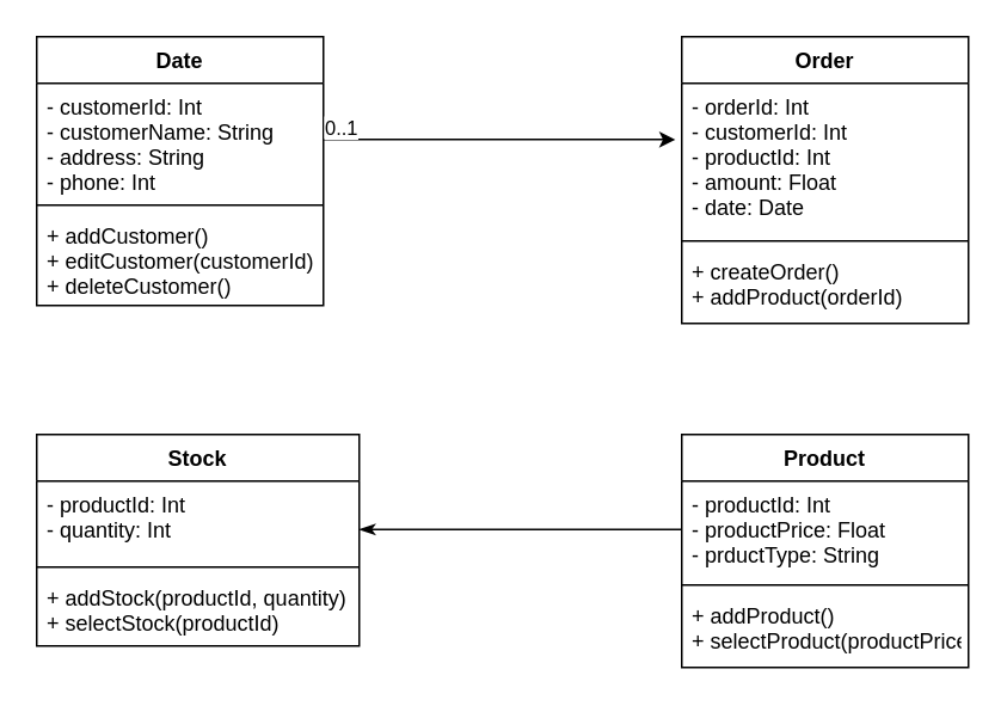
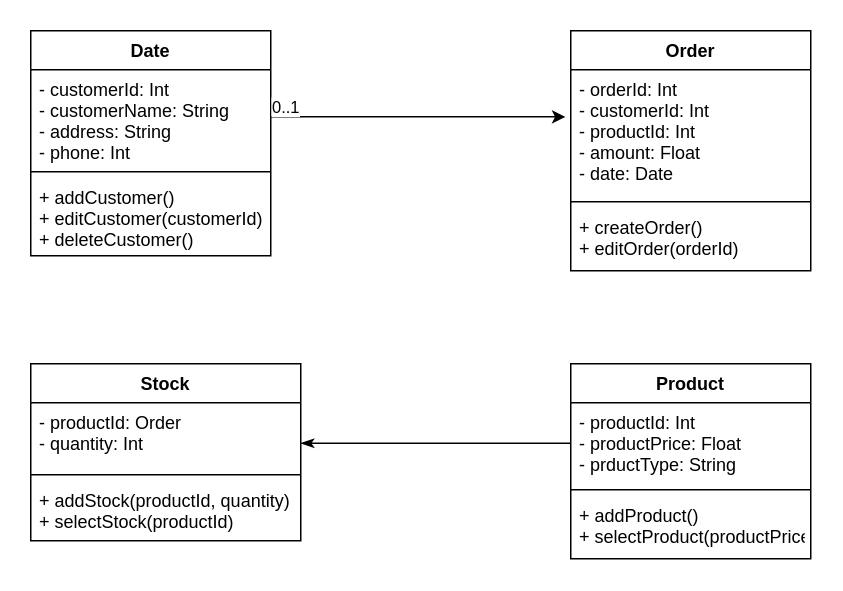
  <mxCell id="0" />
  <mxCell id="1" parent="0" />
  <mxCell id="2" value="Date" style="swimlane;fontStyle=1;align=center;verticalAlign=top;childLayout=stackLayout;horizontal=1;startSize=26;horizontalStack=0;resizeParent=1;resizeParentMax=0;resizeLast=0;collapsible=1;marginBottom=0;" vertex="1" parent="1"><mxGeometry x="20" y="20" width="160" height="150" as="geometry" /></mxCell>
  <mxCell id="3" value="- customerId: Int&#10;- customerName: String&#10;- address: String&#10;- phone: Int" style="text;strokeColor=none;fillColor=none;align=left;verticalAlign=top;spacingLeft=4;spacingRight=4;overflow=hidden;rotatable=0;points=[[0,0.5],[1,0.5]];portConstraint=eastwest;" vertex="1" parent="2"><mxGeometry y="26" width="160" height="64" as="geometry" /></mxCell>
  <mxCell id="4" value="" style="line;strokeWidth=1;fillColor=none;align=left;verticalAlign=middle;spacingTop=-1;spacingLeft=3;spacingRight=3;rotatable=0;labelPosition=right;points=[];portConstraint=eastwest;" vertex="1" parent="2"><mxGeometry y="90" width="160" height="8" as="geometry" /></mxCell>
  <mxCell id="5" value="+ addCustomer()&#10;+ editCustomer(customerId)&#10;+ deleteCustomer()" style="text;strokeColor=none;fillColor=none;align=left;verticalAlign=top;spacingLeft=4;spacingRight=4;overflow=hidden;rotatable=0;points=[[0,0.5],[1,0.5]];portConstraint=eastwest;" vertex="1" parent="2"><mxGeometry y="98" width="160" height="52" as="geometry" /></mxCell>
  <mxCell id="6" value="Order" style="swimlane;fontStyle=1;align=center;verticalAlign=top;childLayout=stackLayout;horizontal=1;startSize=26;horizontalStack=0;resizeParent=1;resizeParentMax=0;resizeLast=0;collapsible=1;marginBottom=0;" vertex="1" parent="1"><mxGeometry x="380" y="20" width="160" height="160" as="geometry" /></mxCell>
  <mxCell id="7" value="- orderId: Int&#10;- customerId: Int&#10;- productId: Int&#10;- amount: Float&#10;- date: Date" style="text;strokeColor=none;fillColor=none;align=left;verticalAlign=top;spacingLeft=4;spacingRight=4;overflow=hidden;rotatable=0;points=[[0,0.5],[1,0.5]];portConstraint=eastwest;" vertex="1" parent="6"><mxGeometry y="26" width="160" height="84" as="geometry" /></mxCell>
  <mxCell id="8" value="" style="line;strokeWidth=1;fillColor=none;align=left;verticalAlign=middle;spacingTop=-1;spacingLeft=3;spacingRight=3;rotatable=0;labelPosition=right;points=[];portConstraint=eastwest;" vertex="1" parent="6"><mxGeometry y="110" width="160" height="8" as="geometry" /></mxCell>
- <mxCell id="9" value="+ createOrder()&#10;+ addProduct(orderId)" style="text;strokeColor=none;fillColor=none;align=left;verticalAlign=top;spacingLeft=4;spacingRight=4;overflow=hidden;rotatable=0;points=[[0,0.5],[1,0.5]];portConstraint=eastwest;" vertex="1" parent="6"><mxGeometry y="118" width="160" height="42" as="geometry" /></mxCell>
+ <mxCell id="9" value="+ createOrder()&#10;+ editOrder(orderId)" style="text;strokeColor=none;fillColor=none;align=left;verticalAlign=top;spacingLeft=4;spacingRight=4;overflow=hidden;rotatable=0;points=[[0,0.5],[1,0.5]];portConstraint=eastwest;" vertex="1" parent="6"><mxGeometry y="118" width="160" height="42" as="geometry" /></mxCell>
  <mxCell id="10" style="edgeStyle=orthogonalEdgeStyle;rounded=0;orthogonalLoop=1;jettySize=auto;html=1;entryX=-0.022;entryY=0.374;entryDx=0;entryDy=0;entryPerimeter=0;" edge="1" parent="1" source="3" target="7"><mxGeometry relative="1" as="geometry"><Array as="points"><mxPoint x="280" y="78" /></Array></mxGeometry></mxCell>
  <mxCell id="11" value="0..1" style="edgeLabel;html=1;align=center;verticalAlign=middle;resizable=0;points=[];" vertex="1" connectable="0" parent="10"><mxGeometry x="0.021" y="73" relative="1" as="geometry"><mxPoint x="-90.41" y="65.6" as="offset" /></mxGeometry></mxCell>
  <mxCell id="12" value="Stock" style="swimlane;fontStyle=1;align=center;verticalAlign=top;childLayout=stackLayout;horizontal=1;startSize=26;horizontalStack=0;resizeParent=1;resizeParentMax=0;resizeLast=0;collapsible=1;marginBottom=0;" vertex="1" parent="1"><mxGeometry x="20" y="242" width="180" height="118" as="geometry" /></mxCell>
- <mxCell id="13" value="- productId: Int&#10;- quantity: Int" style="text;strokeColor=none;fillColor=none;align=left;verticalAlign=top;spacingLeft=4;spacingRight=4;overflow=hidden;rotatable=0;points=[[0,0.5],[1,0.5]];portConstraint=eastwest;" vertex="1" parent="12"><mxGeometry y="26" width="180" height="44" as="geometry" /></mxCell>
+ <mxCell id="13" value="- productId: Order&#10;- quantity: Int" style="text;strokeColor=none;fillColor=none;align=left;verticalAlign=top;spacingLeft=4;spacingRight=4;overflow=hidden;rotatable=0;points=[[0,0.5],[1,0.5]];portConstraint=eastwest;" vertex="1" parent="12"><mxGeometry y="26" width="180" height="44" as="geometry" /></mxCell>
  <mxCell id="14" value="" style="line;strokeWidth=1;fillColor=none;align=left;verticalAlign=middle;spacingTop=-1;spacingLeft=3;spacingRight=3;rotatable=0;labelPosition=right;points=[];portConstraint=eastwest;" vertex="1" parent="12"><mxGeometry y="70" width="180" height="8" as="geometry" /></mxCell>
  <mxCell id="15" value="+ addStock(productId, quantity)&#10;+ selectStock(productId)" style="text;strokeColor=none;fillColor=none;align=left;verticalAlign=top;spacingLeft=4;spacingRight=4;overflow=hidden;rotatable=0;points=[[0,0.5],[1,0.5]];portConstraint=eastwest;" vertex="1" parent="12"><mxGeometry y="78" width="180" height="40" as="geometry" /></mxCell>
  <mxCell id="16" value="Product" style="swimlane;fontStyle=1;align=center;verticalAlign=top;childLayout=stackLayout;horizontal=1;startSize=26;horizontalStack=0;resizeParent=1;resizeParentMax=0;resizeLast=0;collapsible=1;marginBottom=0;" vertex="1" parent="1"><mxGeometry x="380" y="242" width="160" height="130" as="geometry" /></mxCell>
  <mxCell id="17" value="- productId: Int&#10;- productPrice: Float&#10;- prductType: String" style="text;strokeColor=none;fillColor=none;align=left;verticalAlign=top;spacingLeft=4;spacingRight=4;overflow=hidden;rotatable=0;points=[[0,0.5],[1,0.5]];portConstraint=eastwest;" vertex="1" parent="16"><mxGeometry y="26" width="160" height="54" as="geometry" /></mxCell>
  <mxCell id="18" value="" style="line;strokeWidth=1;fillColor=none;align=left;verticalAlign=middle;spacingTop=-1;spacingLeft=3;spacingRight=3;rotatable=0;labelPosition=right;points=[];portConstraint=eastwest;" vertex="1" parent="16"><mxGeometry y="80" width="160" height="8" as="geometry" /></mxCell>
  <mxCell id="19" value="+ addProduct()&#10;+ selectProduct(productPrice)" style="text;strokeColor=none;fillColor=none;align=left;verticalAlign=top;spacingLeft=4;spacingRight=4;overflow=hidden;rotatable=0;points=[[0,0.5],[1,0.5]];portConstraint=eastwest;" vertex="1" parent="16"><mxGeometry y="88" width="160" height="42" as="geometry" /></mxCell>
  <mxCell id="20" style="edgeStyle=orthogonalEdgeStyle;rounded=0;orthogonalLoop=1;jettySize=auto;html=1;exitX=0;exitY=0.5;exitDx=0;exitDy=0;endArrow=classicThin;endFill=1;" edge="1" parent="1" source="17" target="13"><mxGeometry relative="1" as="geometry"><Array as="points"><mxPoint x="250" y="295" /><mxPoint x="250" y="295" /></Array></mxGeometry></mxCell>
